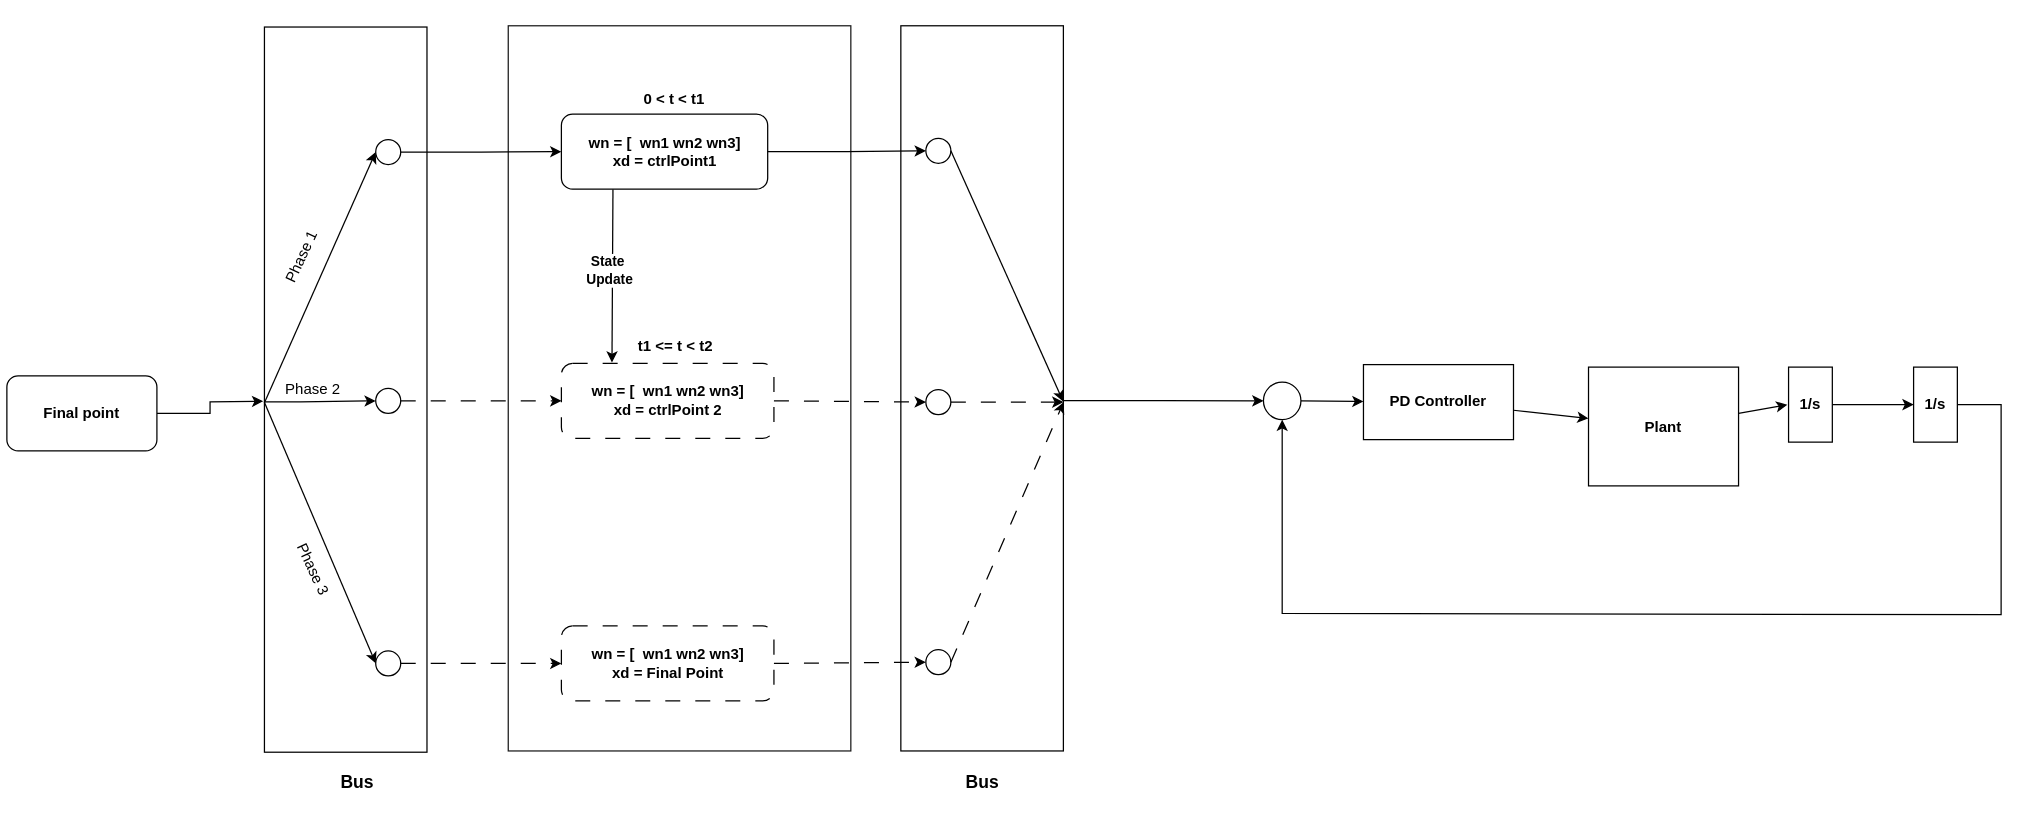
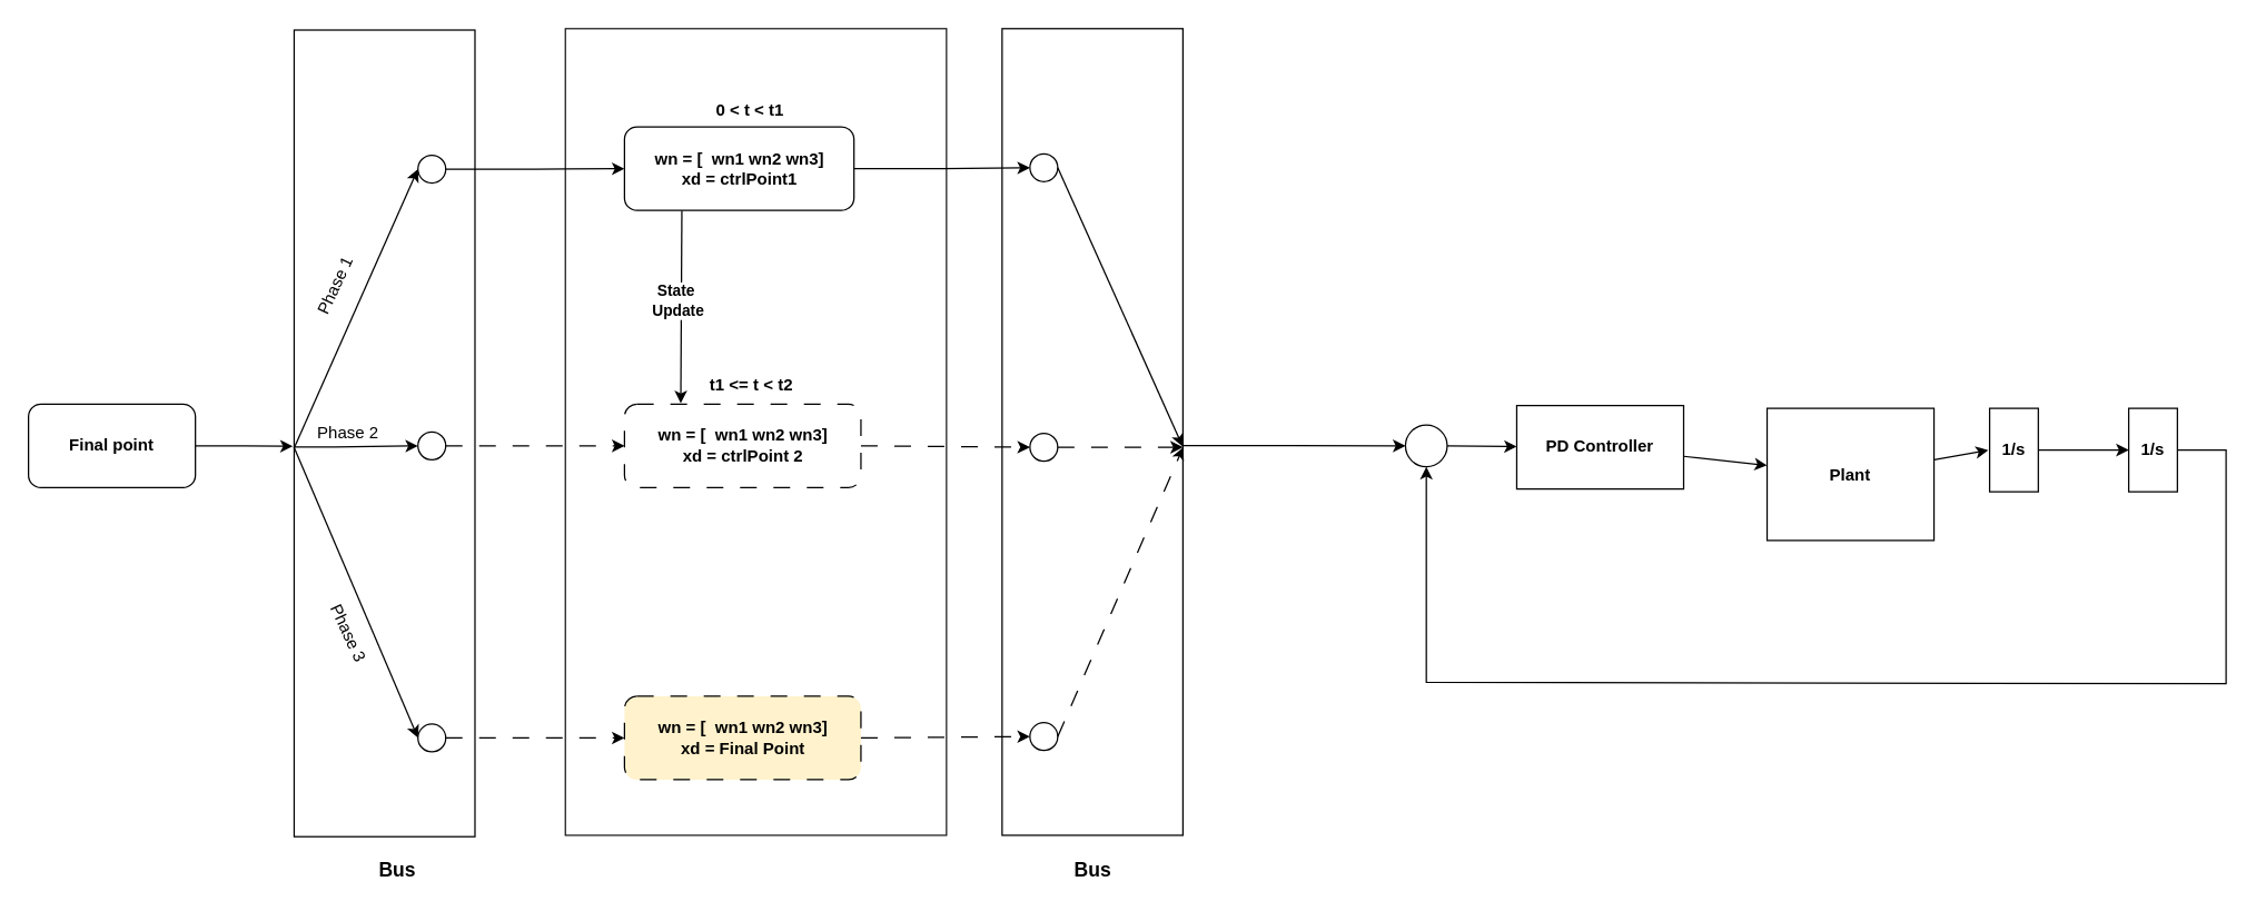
  <mxCell id="0" />
  <mxCell id="1" parent="0" />
  <mxCell id="2" value="" style="whiteSpace=wrap;html=1;opacity=90;perimeterSpacing=1;fillColor=none;fontStyle=1;spacing=0;" parent="1" vertex="1"><mxGeometry x="406" y="20" width="274" height="580" as="geometry" /></mxCell>
  <mxCell id="3" style="rounded=0;orthogonalLoop=1;jettySize=auto;html=1;exitX=0.25;exitY=1;exitDx=0;exitDy=0;entryX=0.238;entryY=-0.011;entryDx=0;entryDy=0;entryPerimeter=0;" edge="1" parent="1" source="5" target="18"><mxGeometry relative="1" as="geometry" /></mxCell>
  <mxCell id="4" value="&lt;b&gt;State&amp;nbsp;&lt;/b&gt;&lt;div&gt;&lt;b&gt;Update&lt;/b&gt;&lt;/div&gt;" style="edgeLabel;html=1;align=center;verticalAlign=middle;resizable=0;points=[];" vertex="1" connectable="0" parent="3"><mxGeometry x="-0.067" y="-3" relative="1" as="geometry"><mxPoint as="offset" /></mxGeometry></mxCell>
  <mxCell id="5" value="wn = [&amp;nbsp; wn1 wn2 wn3]&lt;div&gt;xd = ctrlPoint1&lt;/div&gt;" style="rounded=1;whiteSpace=wrap;html=1;shadow=0;fontStyle=1" parent="1" vertex="1"><mxGeometry x="448.5" y="90.66" width="165" height="60" as="geometry" /></mxCell>
  <mxCell id="6" style="edgeStyle=orthogonalEdgeStyle;rounded=0;orthogonalLoop=1;jettySize=auto;html=1;exitX=1;exitY=0.5;exitDx=0;exitDy=0;" edge="1" parent="1" source="7"><mxGeometry relative="1" as="geometry"><mxPoint x="210" y="320.333" as="targetPoint" /></mxGeometry></mxCell>
- <mxCell id="7" value="Final point" style="rounded=1;whiteSpace=wrap;html=1;shadow=0;fontStyle=1" parent="1" vertex="1"><mxGeometry x="5" y="300" width="120" height="60" as="geometry" /></mxCell>
+ <mxCell id="7" value="Final point" style="rounded=1;whiteSpace=wrap;html=1;shadow=0;fontStyle=1" parent="1" vertex="1"><mxGeometry x="20" y="290" width="120" height="60" as="geometry" /></mxCell>
  <mxCell id="8" value="" style="rounded=0;orthogonalLoop=1;jettySize=auto;html=1;fontStyle=1" parent="1" source="9" target="11" edge="1"><mxGeometry relative="1" as="geometry" /></mxCell>
  <mxCell id="9" value="" style="ellipse;whiteSpace=wrap;html=1;fontStyle=1" parent="1" vertex="1"><mxGeometry x="1010" y="305" width="30" height="30" as="geometry" /></mxCell>
  <mxCell id="10" value="" style="rounded=0;orthogonalLoop=1;jettySize=auto;html=1;fontStyle=1" parent="1" source="11" target="13" edge="1"><mxGeometry relative="1" as="geometry" /></mxCell>
  <mxCell id="11" value="PD Controller" style="whiteSpace=wrap;html=1;fontStyle=1" parent="1" vertex="1"><mxGeometry x="1090" y="291" width="120" height="60" as="geometry" /></mxCell>
  <mxCell id="12" value="" style="rounded=0;orthogonalLoop=1;jettySize=auto;html=1;entryX=-0.028;entryY=0.503;entryDx=0;entryDy=0;entryPerimeter=0;fontStyle=1" parent="1" source="13" target="17" edge="1"><mxGeometry relative="1" as="geometry"><mxPoint x="1415" y="310" as="targetPoint" /></mxGeometry></mxCell>
  <mxCell id="13" value="Plant" style="whiteSpace=wrap;html=1;fontStyle=1" parent="1" vertex="1"><mxGeometry x="1270" y="293" width="120" height="95" as="geometry" /></mxCell>
  <mxCell id="14" value="" style="rounded=0;orthogonalLoop=1;jettySize=auto;html=1;exitX=1;exitY=0.5;exitDx=0;exitDy=0;fontStyle=1" parent="1" source="17" target="16" edge="1"><mxGeometry relative="1" as="geometry"><mxPoint x="1460" y="310" as="sourcePoint" /></mxGeometry></mxCell>
  <mxCell id="15" style="edgeStyle=none;rounded=0;orthogonalLoop=1;jettySize=auto;html=1;exitX=1;exitY=0.5;exitDx=0;exitDy=0;entryX=0.5;entryY=1;entryDx=0;entryDy=0;fontStyle=1" parent="1" source="16" target="9" edge="1"><mxGeometry relative="1" as="geometry"><Array as="points"><mxPoint x="1600" y="323" /><mxPoint x="1600" y="401" /><mxPoint x="1600" y="491" /><mxPoint x="1025" y="490" /></Array></mxGeometry></mxCell>
  <mxCell id="16" value="1/s" style="whiteSpace=wrap;html=1;fontStyle=1" parent="1" vertex="1"><mxGeometry x="1530" y="293" width="35" height="60" as="geometry" /></mxCell>
  <mxCell id="17" value="1/s" style="whiteSpace=wrap;html=1;fontStyle=1" parent="1" vertex="1"><mxGeometry x="1430" y="293" width="35" height="60" as="geometry" /></mxCell>
  <mxCell id="18" value="wn = [&amp;nbsp; wn1 wn2 wn3]&lt;div&gt;xd = ctrlPoint 2&lt;/div&gt;" style="rounded=1;whiteSpace=wrap;html=1;shadow=0;dashed=1;dashPattern=12 12;fontStyle=1" parent="1" vertex="1"><mxGeometry x="448.5" y="290" width="170" height="60" as="geometry" /></mxCell>
- <mxCell id="19" value="wn = [&amp;nbsp; wn1 wn2 wn3]&lt;div&gt;xd = Final Point&lt;/div&gt;" style="rounded=1;whiteSpace=wrap;html=1;shadow=0;dashed=1;dashPattern=12 12;fontStyle=1;spacing=0;" parent="1" vertex="1"><mxGeometry x="448.5" y="500" width="170" height="60" as="geometry" /></mxCell>
+ <mxCell id="19" value="wn = [&amp;nbsp; wn1 wn2 wn3]&lt;div&gt;xd = Final Point&lt;/div&gt;" style="rounded=1;whiteSpace=wrap;html=1;shadow=0;dashed=1;dashPattern=12 12;fontStyle=1;spacing=0;fillColor=#fff2cc;" parent="1" vertex="1"><mxGeometry x="448.5" y="500" width="170" height="60" as="geometry" /></mxCell>
  <mxCell id="20" value="0 &amp;lt; t &amp;lt; t1" style="text;html=1;align=center;verticalAlign=middle;whiteSpace=wrap;rounded=0;fontStyle=1" vertex="1" parent="1"><mxGeometry x="508.5" y="63.66" width="60" height="30" as="geometry" /></mxCell>
  <mxCell id="21" value="t1 &amp;lt;= t &amp;lt; t2" style="text;html=1;align=center;verticalAlign=middle;whiteSpace=wrap;rounded=0;fontStyle=1" vertex="1" parent="1"><mxGeometry x="505.5" y="262" width="67.5" height="30" as="geometry" /></mxCell>
  <mxCell id="22" value="" style="group" vertex="1" connectable="0" parent="1"><mxGeometry x="720" y="20" width="130" height="580" as="geometry" /></mxCell>
  <mxCell id="23" value="" style="rounded=0;whiteSpace=wrap;html=1;" vertex="1" parent="22"><mxGeometry width="130" height="580" as="geometry" /></mxCell>
  <mxCell id="24" value="" style="ellipse;whiteSpace=wrap;html=1;aspect=fixed;" vertex="1" parent="22"><mxGeometry x="20" y="90" width="20" height="20" as="geometry" /></mxCell>
  <mxCell id="25" value="" style="ellipse;whiteSpace=wrap;html=1;aspect=fixed;" vertex="1" parent="22"><mxGeometry x="20" y="291" width="20" height="20" as="geometry" /></mxCell>
  <mxCell id="26" value="" style="ellipse;whiteSpace=wrap;html=1;aspect=fixed;" vertex="1" parent="22"><mxGeometry x="20" y="499" width="20" height="20" as="geometry" /></mxCell>
  <mxCell id="27" style="rounded=0;orthogonalLoop=1;jettySize=auto;html=1;exitX=1;exitY=0.5;exitDx=0;exitDy=0;dashed=1;dashPattern=12 12;" edge="1" parent="22" source="25"><mxGeometry relative="1" as="geometry"><mxPoint x="130" y="301" as="targetPoint" /></mxGeometry></mxCell>
  <mxCell id="28" style="rounded=0;orthogonalLoop=1;jettySize=auto;html=1;exitX=1;exitY=0.5;exitDx=0;exitDy=0;entryX=0.999;entryY=0.518;entryDx=0;entryDy=0;entryPerimeter=0;" edge="1" parent="22" source="24" target="23"><mxGeometry relative="1" as="geometry" /></mxCell>
  <mxCell id="29" style="rounded=0;orthogonalLoop=1;jettySize=auto;html=1;exitX=1;exitY=0.5;exitDx=0;exitDy=0;entryX=1.001;entryY=0.519;entryDx=0;entryDy=0;entryPerimeter=0;dashed=1;dashPattern=12 12;" edge="1" parent="22" source="26" target="23"><mxGeometry relative="1" as="geometry" /></mxCell>
  <mxCell id="30" style="edgeStyle=orthogonalEdgeStyle;rounded=0;orthogonalLoop=1;jettySize=auto;html=1;exitX=1;exitY=0.5;exitDx=0;exitDy=0;entryX=0;entryY=0.5;entryDx=0;entryDy=0;" edge="1" parent="1" source="5" target="24"><mxGeometry relative="1" as="geometry" /></mxCell>
  <mxCell id="31" style="rounded=0;orthogonalLoop=1;jettySize=auto;html=1;exitX=1;exitY=0.5;exitDx=0;exitDy=0;entryX=0;entryY=0.5;entryDx=0;entryDy=0;dashed=1;dashPattern=12 12;" edge="1" parent="1" source="18" target="25"><mxGeometry relative="1" as="geometry" /></mxCell>
  <mxCell id="32" style="rounded=0;orthogonalLoop=1;jettySize=auto;html=1;exitX=1;exitY=0.5;exitDx=0;exitDy=0;entryX=0;entryY=0.5;entryDx=0;entryDy=0;dashed=1;dashPattern=12 12;" edge="1" parent="1" source="19" target="26"><mxGeometry relative="1" as="geometry" /></mxCell>
  <mxCell id="33" style="edgeStyle=orthogonalEdgeStyle;rounded=0;orthogonalLoop=1;jettySize=auto;html=1;exitX=1;exitY=0.517;exitDx=0;exitDy=0;entryX=0;entryY=0.5;entryDx=0;entryDy=0;exitPerimeter=0;" edge="1" parent="1" source="23" target="9"><mxGeometry relative="1" as="geometry" /></mxCell>
  <mxCell id="34" value="&lt;b&gt;&lt;font style=&quot;font-size: 14px;&quot;&gt;Bus&lt;/font&gt;&lt;/b&gt;" style="text;html=1;align=center;verticalAlign=middle;resizable=0;points=[];autosize=1;strokeColor=none;fillColor=none;" vertex="1" parent="1"><mxGeometry x="760" y="610" width="50" height="30" as="geometry" /></mxCell>
  <mxCell id="35" value="" style="group;portConstraintRotation=0;direction=east;" vertex="1" connectable="0" parent="1"><mxGeometry x="210" y="20" width="130" height="580" as="geometry" /></mxCell>
  <mxCell id="36" value="" style="group" vertex="1" connectable="0" parent="35"><mxGeometry y="1" width="130" height="580" as="geometry" /></mxCell>
  <mxCell id="37" value="" style="group" vertex="1" connectable="0" parent="36"><mxGeometry width="130" height="580" as="geometry" /></mxCell>
  <mxCell id="38" value="" style="rounded=0;whiteSpace=wrap;html=1;" vertex="1" parent="37"><mxGeometry x="1" width="130" height="580" as="geometry" /></mxCell>
  <mxCell id="39" value="" style="ellipse;whiteSpace=wrap;html=1;aspect=fixed;" vertex="1" parent="37"><mxGeometry x="90" y="90" width="20" height="20" as="geometry" /></mxCell>
  <mxCell id="40" value="" style="ellipse;whiteSpace=wrap;html=1;aspect=fixed;" vertex="1" parent="37"><mxGeometry x="90" y="289" width="20" height="20" as="geometry" /></mxCell>
  <mxCell id="41" value="" style="ellipse;whiteSpace=wrap;html=1;aspect=fixed;" vertex="1" parent="37"><mxGeometry x="90" y="499" width="20" height="20" as="geometry" /></mxCell>
  <mxCell id="42" style="edgeStyle=orthogonalEdgeStyle;rounded=0;orthogonalLoop=1;jettySize=auto;html=1;exitX=-0.003;exitY=0.517;exitDx=0;exitDy=0;entryX=0;entryY=0.5;entryDx=0;entryDy=0;exitPerimeter=0;" edge="1" parent="37" source="38" target="40"><mxGeometry relative="1" as="geometry"><Array as="points"><mxPoint x="30" y="300" /></Array></mxGeometry></mxCell>
  <mxCell id="43" style="rounded=0;orthogonalLoop=1;jettySize=auto;html=1;exitX=0;exitY=0.518;exitDx=0;exitDy=0;entryX=0;entryY=0.5;entryDx=0;entryDy=0;exitPerimeter=0;" edge="1" parent="37" source="38" target="39"><mxGeometry relative="1" as="geometry" /></mxCell>
  <mxCell id="44" style="rounded=0;orthogonalLoop=1;jettySize=auto;html=1;exitX=-0.001;exitY=0.517;exitDx=0;exitDy=0;entryX=0;entryY=0.5;entryDx=0;entryDy=0;exitPerimeter=0;" edge="1" parent="37" source="38" target="41"><mxGeometry relative="1" as="geometry" /></mxCell>
  <mxCell id="45" value="Phase 1" style="text;html=1;align=center;verticalAlign=middle;whiteSpace=wrap;rounded=0;flipV=1;flipH=0;direction=west;rotation=295;" vertex="1" parent="37"><mxGeometry x="1" y="169" width="60" height="30" as="geometry" /></mxCell>
  <mxCell id="46" value="Phase 2" style="text;html=1;align=center;verticalAlign=middle;whiteSpace=wrap;rounded=0;flipV=1;flipH=0;direction=west;rotation=0;" vertex="1" parent="37"><mxGeometry x="10.003" y="274.999" width="60" height="30" as="geometry" /></mxCell>
  <mxCell id="47" value="Phase 3" style="text;html=1;align=center;verticalAlign=middle;whiteSpace=wrap;rounded=0;flipV=1;flipH=0;direction=west;rotation=65;" vertex="1" parent="37"><mxGeometry x="10" y="419" width="60" height="30" as="geometry" /></mxCell>
  <mxCell id="48" style="edgeStyle=orthogonalEdgeStyle;rounded=0;orthogonalLoop=1;jettySize=auto;html=1;exitX=1;exitY=0.5;exitDx=0;exitDy=0;entryX=0;entryY=0.5;entryDx=0;entryDy=0;" edge="1" parent="1" source="39" target="5"><mxGeometry relative="1" as="geometry"><mxPoint x="349" y="120" as="sourcePoint" /></mxGeometry></mxCell>
  <mxCell id="49" style="rounded=0;orthogonalLoop=1;jettySize=auto;html=1;exitX=1;exitY=0.5;exitDx=0;exitDy=0;dashed=1;dashPattern=12 12;edgeStyle=elbowEdgeStyle;" edge="1" parent="1" source="41" target="19"><mxGeometry relative="1" as="geometry"><mxPoint x="349" y="530" as="sourcePoint" /></mxGeometry></mxCell>
  <mxCell id="50" style="edgeStyle=orthogonalEdgeStyle;rounded=0;orthogonalLoop=1;jettySize=auto;html=1;exitX=1;exitY=0.5;exitDx=0;exitDy=0;entryX=0;entryY=0.5;entryDx=0;entryDy=0;dashed=1;dashPattern=12 12;" edge="1" parent="1" source="40" target="18"><mxGeometry relative="1" as="geometry" /></mxCell>
  <mxCell id="51" value="&lt;b&gt;&lt;font style=&quot;font-size: 14px;&quot;&gt;Bus&lt;/font&gt;&lt;/b&gt;" style="text;html=1;align=center;verticalAlign=middle;resizable=0;points=[];autosize=1;strokeColor=none;fillColor=none;" vertex="1" parent="1"><mxGeometry x="260" y="610" width="50" height="30" as="geometry" /></mxCell>
